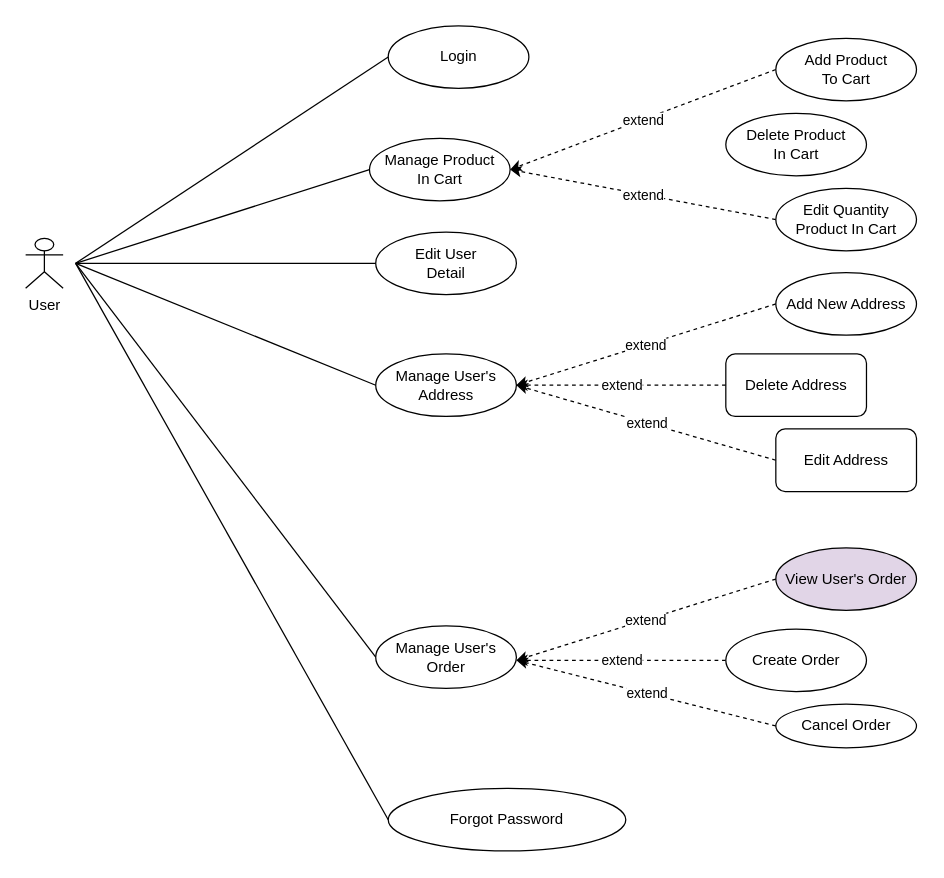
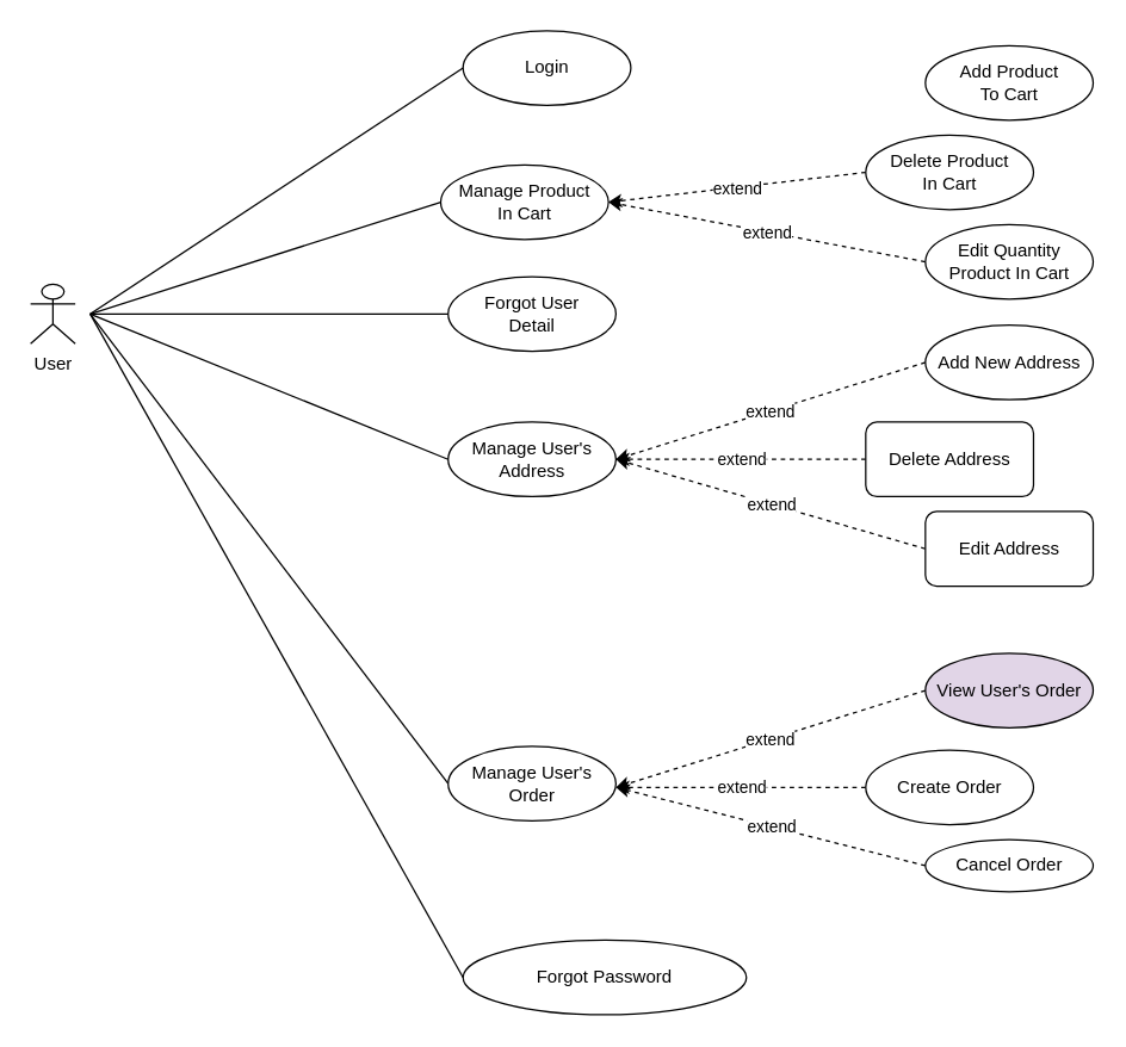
  <mxCell id="0" />
  <mxCell id="1" parent="0" />
  <mxCell id="2" value="User" style="shape=umlActor;verticalLabelPosition=bottom;verticalAlign=top;html=1;outlineConnect=0;" parent="1" vertex="1"><mxGeometry x="20" y="190" width="30" height="40" as="geometry" /></mxCell>
  <mxCell id="3" value="Login" style="ellipse;whiteSpace=wrap;html=1;" parent="1" vertex="1"><mxGeometry x="310" y="20" width="112.5" height="50" as="geometry" /></mxCell>
  <mxCell id="4" value="" style="endArrow=none;html=1;rounded=0;entryX=0;entryY=0.5;entryDx=0;entryDy=0;" parent="1" target="3" edge="1"><mxGeometry width="50" height="50" relative="1" as="geometry"><mxPoint x="60" y="210" as="sourcePoint" /><mxPoint x="210" y="140" as="targetPoint" /></mxGeometry></mxCell>
  <mxCell id="5" value="Manage Product&lt;br&gt;In Cart" style="ellipse;whiteSpace=wrap;html=1;" parent="1" vertex="1"><mxGeometry x="295" y="110" width="112.5" height="50" as="geometry" /></mxCell>
- <mxCell id="6" value="Edit User &lt;br&gt;Detail" style="ellipse;whiteSpace=wrap;html=1;" parent="1" vertex="1"><mxGeometry x="300" y="185" width="112.5" height="50" as="geometry" /></mxCell>
+ <mxCell id="6" value="Forgot User &lt;br&gt;Detail" style="ellipse;whiteSpace=wrap;html=1;" parent="1" vertex="1"><mxGeometry x="300" y="185" width="112.5" height="50" as="geometry" /></mxCell>
  <mxCell id="7" value="Manage User's Address" style="ellipse;whiteSpace=wrap;html=1;" parent="1" vertex="1"><mxGeometry x="300" y="282.5" width="112.5" height="50" as="geometry" /></mxCell>
  <mxCell id="8" value="Forgot Password" style="ellipse;whiteSpace=wrap;html=1;" parent="1" vertex="1"><mxGeometry x="310" y="630" width="190" height="50" as="geometry" /></mxCell>
  <mxCell id="9" value="" style="endArrow=none;html=1;rounded=0;entryX=0;entryY=0.5;entryDx=0;entryDy=0;" parent="1" target="5" edge="1"><mxGeometry width="50" height="50" relative="1" as="geometry"><mxPoint x="60" y="210" as="sourcePoint" /><mxPoint x="180" y="250" as="targetPoint" /></mxGeometry></mxCell>
  <mxCell id="10" value="" style="endArrow=none;html=1;rounded=0;entryX=0;entryY=0.5;entryDx=0;entryDy=0;" parent="1" target="6" edge="1"><mxGeometry width="50" height="50" relative="1" as="geometry"><mxPoint x="60" y="210" as="sourcePoint" /><mxPoint x="230" y="135" as="targetPoint" /></mxGeometry></mxCell>
  <mxCell id="11" value="" style="endArrow=none;html=1;rounded=0;entryX=0;entryY=0.5;entryDx=0;entryDy=0;" parent="1" target="7" edge="1"><mxGeometry width="50" height="50" relative="1" as="geometry"><mxPoint x="60" y="210" as="sourcePoint" /><mxPoint x="230" y="195" as="targetPoint" /></mxGeometry></mxCell>
  <mxCell id="12" value="" style="endArrow=none;html=1;rounded=0;entryX=0;entryY=0.5;entryDx=0;entryDy=0;" parent="1" target="8" edge="1"><mxGeometry width="50" height="50" relative="1" as="geometry"><mxPoint x="60" y="210" as="sourcePoint" /><mxPoint x="230" y="255" as="targetPoint" /></mxGeometry></mxCell>
  <mxCell id="13" value="" style="endArrow=none;html=1;rounded=0;entryX=0;entryY=0.5;entryDx=0;entryDy=0;" parent="1" target="14" edge="1"><mxGeometry width="50" height="50" relative="1" as="geometry"><mxPoint x="60" y="210" as="sourcePoint" /><mxPoint x="300" y="345" as="targetPoint" /></mxGeometry></mxCell>
  <mxCell id="14" value="Manage User's Order" style="ellipse;whiteSpace=wrap;html=1;" parent="1" vertex="1"><mxGeometry x="300" y="500" width="112.5" height="50" as="geometry" /></mxCell>
- <mxCell id="15" value="" style="endArrow=classic;html=1;rounded=0;entryX=1;entryY=0.5;entryDx=0;entryDy=0;exitX=0;exitY=0.5;exitDx=0;exitDy=0;dashed=1;" parent="1" source="17" target="5" edge="1"><mxGeometry relative="1" as="geometry"><mxPoint x="540" y="70" as="sourcePoint" /><mxPoint x="660" y="110" as="targetPoint" /></mxGeometry></mxCell>
- <mxCell id="16" value="extend" style="edgeLabel;resizable=0;html=1;align=center;verticalAlign=middle;" parent="15" connectable="0" vertex="1"><mxGeometry relative="1" as="geometry" /></mxCell>
  <mxCell id="17" value="Add Product&lt;br&gt;To Cart" style="ellipse;whiteSpace=wrap;html=1;" parent="1" vertex="1"><mxGeometry x="620" y="30" width="112.5" height="50" as="geometry" /></mxCell>
+ <mxCell id="18" value="" style="endArrow=classic;html=1;rounded=0;entryX=1;entryY=0.5;entryDx=0;entryDy=0;exitX=0;exitY=0.5;exitDx=0;exitDy=0;dashed=1;" parent="1" source="20" target="5" edge="1"><mxGeometry relative="1" as="geometry"><mxPoint x="547" y="130" as="sourcePoint" /><mxPoint x="420" y="165" as="targetPoint" /></mxGeometry></mxCell>
+ <mxCell id="19" value="extend" style="edgeLabel;resizable=0;html=1;align=center;verticalAlign=middle;" parent="18" connectable="0" vertex="1"><mxGeometry relative="1" as="geometry" /></mxCell>
  <mxCell id="20" value="Delete Product &lt;br&gt;In Cart" style="ellipse;whiteSpace=wrap;html=1;" parent="1" vertex="1"><mxGeometry x="580" y="90" width="112.5" height="50" as="geometry" /></mxCell>
  <mxCell id="21" value="" style="endArrow=classic;html=1;rounded=0;entryX=1;entryY=0.5;entryDx=0;entryDy=0;exitX=0;exitY=0.5;exitDx=0;exitDy=0;dashed=1;" parent="1" source="23" target="5" edge="1"><mxGeometry relative="1" as="geometry"><mxPoint x="539.5" y="170" as="sourcePoint" /><mxPoint x="412.5" y="205" as="targetPoint" /></mxGeometry></mxCell>
  <mxCell id="22" value="extend" style="edgeLabel;resizable=0;html=1;align=center;verticalAlign=middle;" parent="21" connectable="0" vertex="1"><mxGeometry relative="1" as="geometry" /></mxCell>
  <mxCell id="23" value="Edit Quantity Product In Cart" style="ellipse;whiteSpace=wrap;html=1;" parent="1" vertex="1"><mxGeometry x="620" y="150" width="112.5" height="50" as="geometry" /></mxCell>
  <mxCell id="24" value="" style="endArrow=classic;html=1;rounded=0;entryX=1;entryY=0.5;entryDx=0;entryDy=0;exitX=0;exitY=0.5;exitDx=0;exitDy=0;dashed=1;" parent="1" source="26" edge="1"><mxGeometry relative="1" as="geometry"><mxPoint x="539.5" y="272.5" as="sourcePoint" /><mxPoint x="412.5" y="307.5" as="targetPoint" /></mxGeometry></mxCell>
  <mxCell id="25" value="extend" style="edgeLabel;resizable=0;html=1;align=center;verticalAlign=middle;" parent="24" connectable="0" vertex="1"><mxGeometry relative="1" as="geometry" /></mxCell>
  <mxCell id="26" value="Add New Address" style="ellipse;whiteSpace=wrap;html=1;" parent="1" vertex="1"><mxGeometry x="620" y="217.5" width="112.5" height="50" as="geometry" /></mxCell>
  <mxCell id="27" value="" style="endArrow=classic;html=1;rounded=0;entryX=1;entryY=0.5;entryDx=0;entryDy=0;exitX=0;exitY=0.5;exitDx=0;exitDy=0;dashed=1;" parent="1" source="29" edge="1"><mxGeometry relative="1" as="geometry"><mxPoint x="546.5" y="332.5" as="sourcePoint" /><mxPoint x="412.5" y="307.5" as="targetPoint" /></mxGeometry></mxCell>
  <mxCell id="28" value="extend" style="edgeLabel;resizable=0;html=1;align=center;verticalAlign=middle;" parent="27" connectable="0" vertex="1"><mxGeometry relative="1" as="geometry" /></mxCell>
  <mxCell id="29" value="Delete Address" style="whiteSpace=wrap;html=1;rounded=1;" parent="1" vertex="1"><mxGeometry x="580" y="282.5" width="112.5" height="50" as="geometry" /></mxCell>
  <mxCell id="30" value="" style="endArrow=classic;html=1;rounded=0;entryX=1;entryY=0.5;entryDx=0;entryDy=0;exitX=0;exitY=0.5;exitDx=0;exitDy=0;dashed=1;" parent="1" source="32" edge="1"><mxGeometry relative="1" as="geometry"><mxPoint x="539" y="372.5" as="sourcePoint" /><mxPoint x="412.5" y="307.5" as="targetPoint" /></mxGeometry></mxCell>
  <mxCell id="31" value="extend" style="edgeLabel;resizable=0;html=1;align=center;verticalAlign=middle;" parent="30" connectable="0" vertex="1"><mxGeometry relative="1" as="geometry" /></mxCell>
  <mxCell id="32" value="Edit Address" style="whiteSpace=wrap;html=1;rounded=1;" parent="1" vertex="1"><mxGeometry x="620" y="342.5" width="112.5" height="50" as="geometry" /></mxCell>
  <mxCell id="33" value="" style="endArrow=classic;html=1;rounded=0;entryX=1;entryY=0.5;entryDx=0;entryDy=0;exitX=0;exitY=0.5;exitDx=0;exitDy=0;dashed=1;" edge="1" parent="1" source="35"><mxGeometry relative="1" as="geometry"><mxPoint x="539.5" y="492.5" as="sourcePoint" /><mxPoint x="412.5" y="527.5" as="targetPoint" /></mxGeometry></mxCell>
  <mxCell id="34" value="extend" style="edgeLabel;resizable=0;html=1;align=center;verticalAlign=middle;" connectable="0" vertex="1" parent="33"><mxGeometry relative="1" as="geometry" /></mxCell>
  <mxCell id="35" value="View User's Order" style="ellipse;whiteSpace=wrap;html=1;fillColor=#e1d5e7;" vertex="1" parent="1"><mxGeometry x="620" y="437.5" width="112.5" height="50" as="geometry" /></mxCell>
  <mxCell id="36" value="" style="endArrow=classic;html=1;rounded=0;entryX=1;entryY=0.5;entryDx=0;entryDy=0;exitX=0;exitY=0.5;exitDx=0;exitDy=0;dashed=1;" edge="1" parent="1" source="38"><mxGeometry relative="1" as="geometry"><mxPoint x="546.5" y="552.5" as="sourcePoint" /><mxPoint x="412.5" y="527.5" as="targetPoint" /></mxGeometry></mxCell>
  <mxCell id="37" value="extend" style="edgeLabel;resizable=0;html=1;align=center;verticalAlign=middle;" connectable="0" vertex="1" parent="36"><mxGeometry relative="1" as="geometry" /></mxCell>
  <mxCell id="38" value="Create Order" style="ellipse;whiteSpace=wrap;html=1;" vertex="1" parent="1"><mxGeometry x="580" y="502.5" width="112.5" height="50" as="geometry" /></mxCell>
  <mxCell id="39" value="" style="endArrow=classic;html=1;rounded=0;entryX=1;entryY=0.5;entryDx=0;entryDy=0;exitX=0;exitY=0.5;exitDx=0;exitDy=0;dashed=1;" edge="1" parent="1" source="41"><mxGeometry relative="1" as="geometry"><mxPoint x="539" y="592.5" as="sourcePoint" /><mxPoint x="412.5" y="527.5" as="targetPoint" /></mxGeometry></mxCell>
  <mxCell id="40" value="extend" style="edgeLabel;resizable=0;html=1;align=center;verticalAlign=middle;" connectable="0" vertex="1" parent="39"><mxGeometry relative="1" as="geometry" /></mxCell>
  <mxCell id="41" value="Cancel Order" style="ellipse;whiteSpace=wrap;html=1;" vertex="1" parent="1"><mxGeometry x="620" y="562.5" width="112.5" height="35" as="geometry" /></mxCell>
